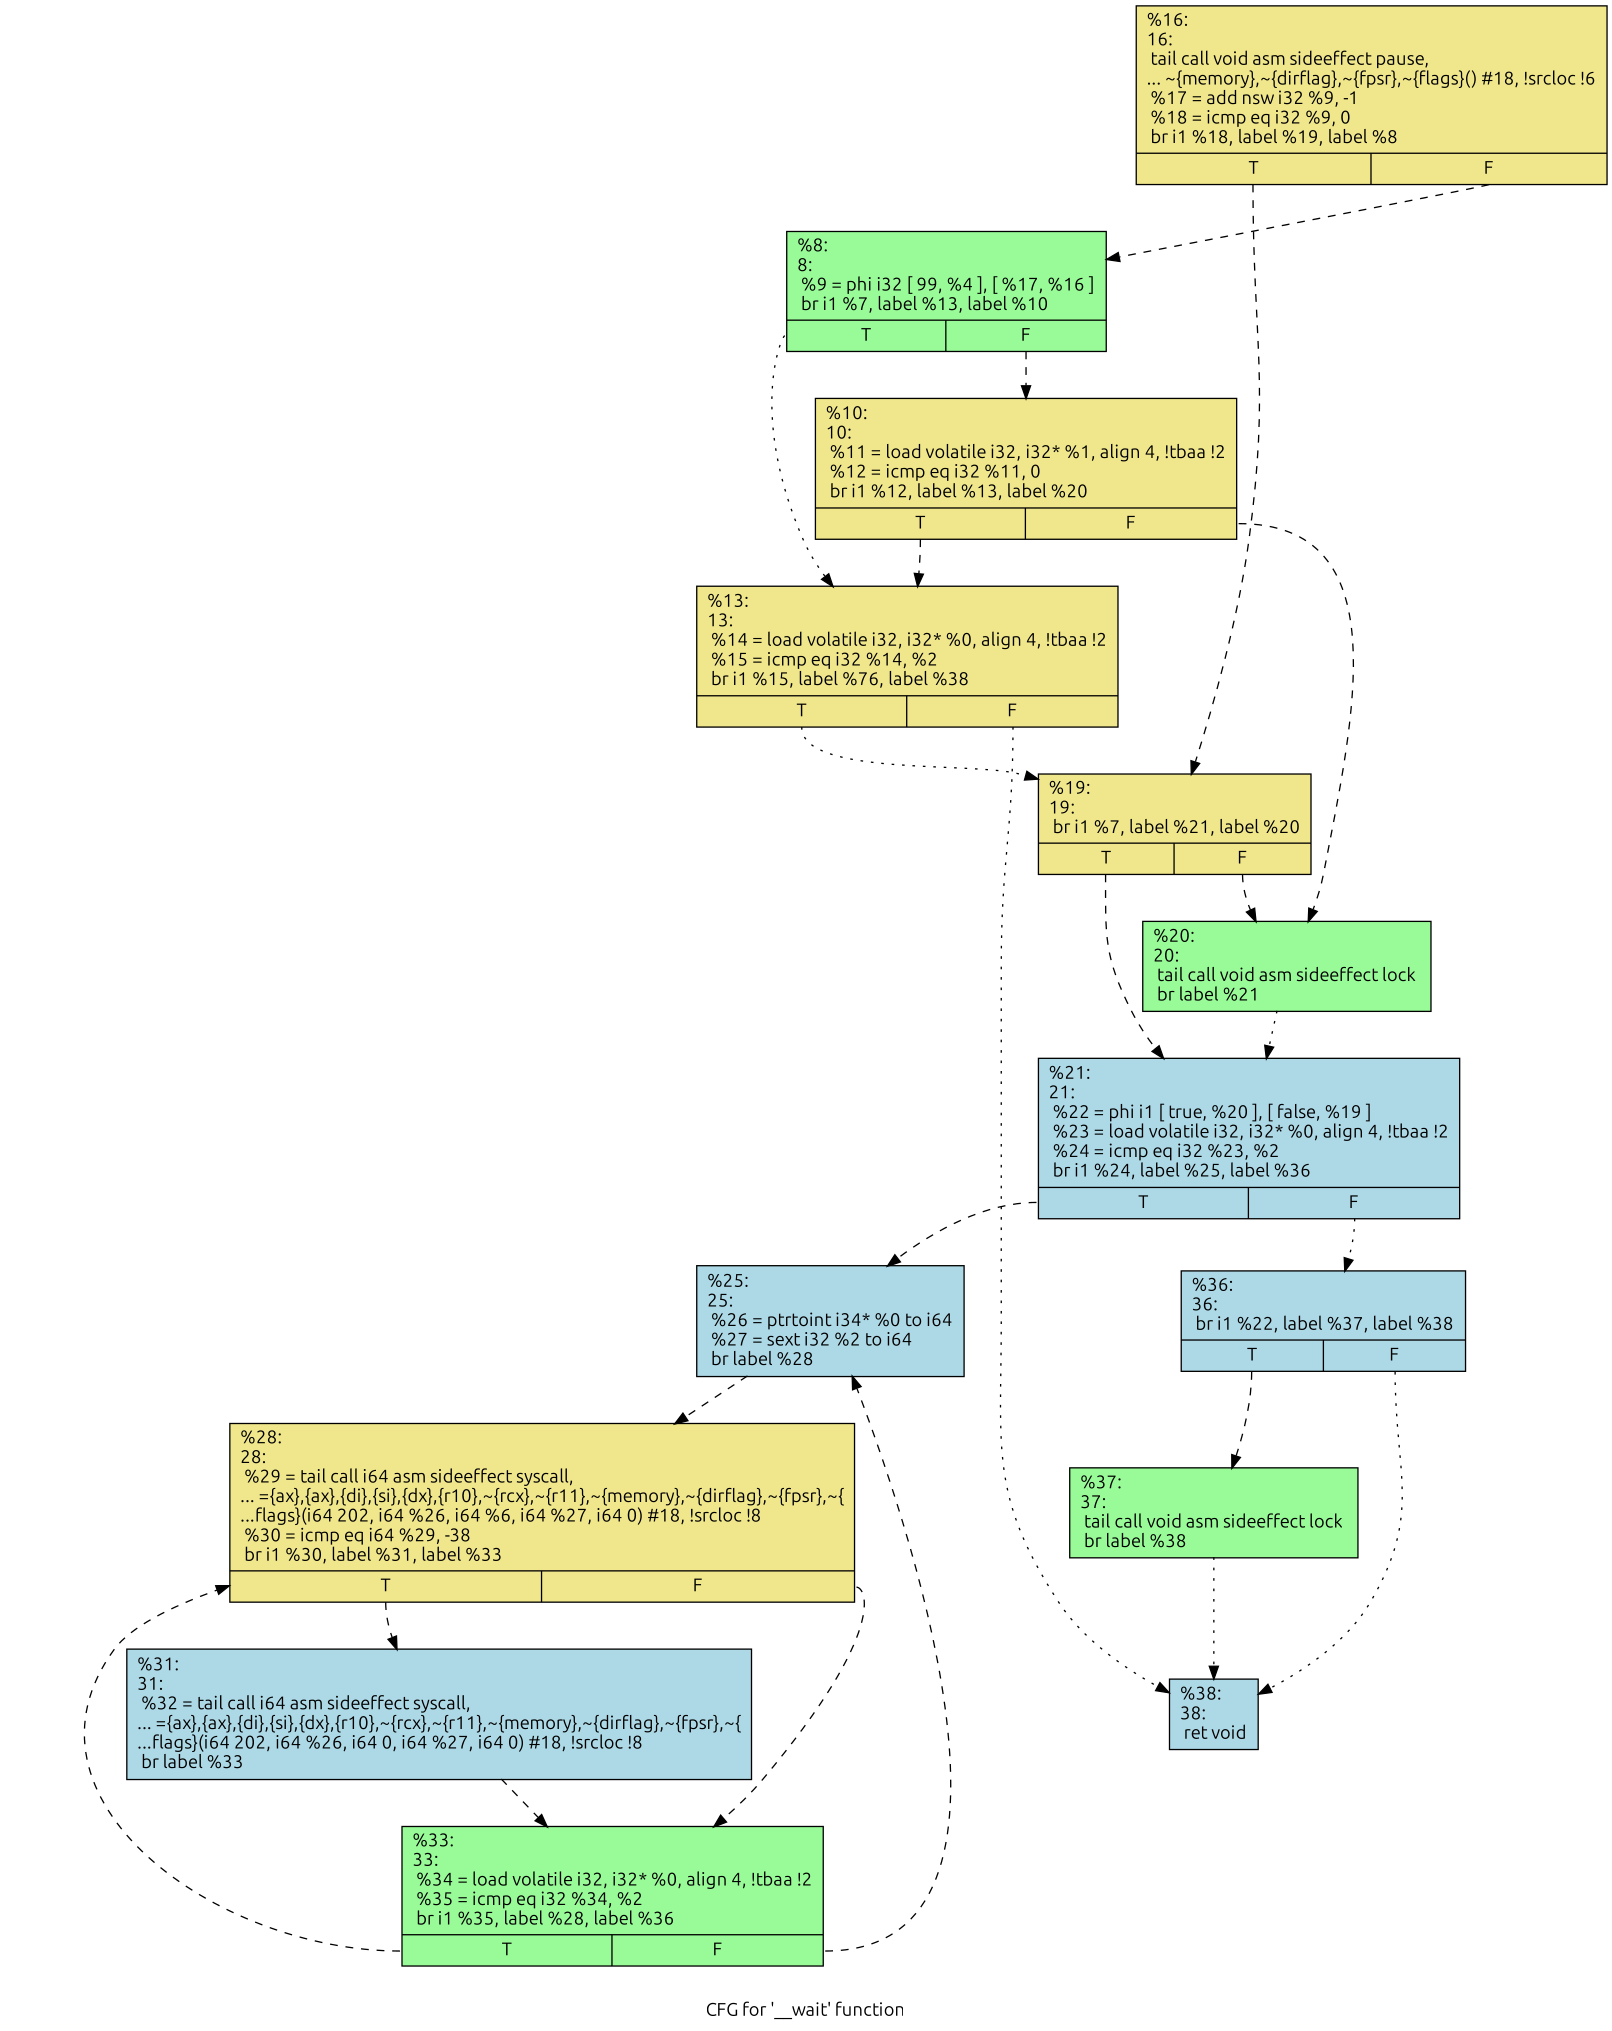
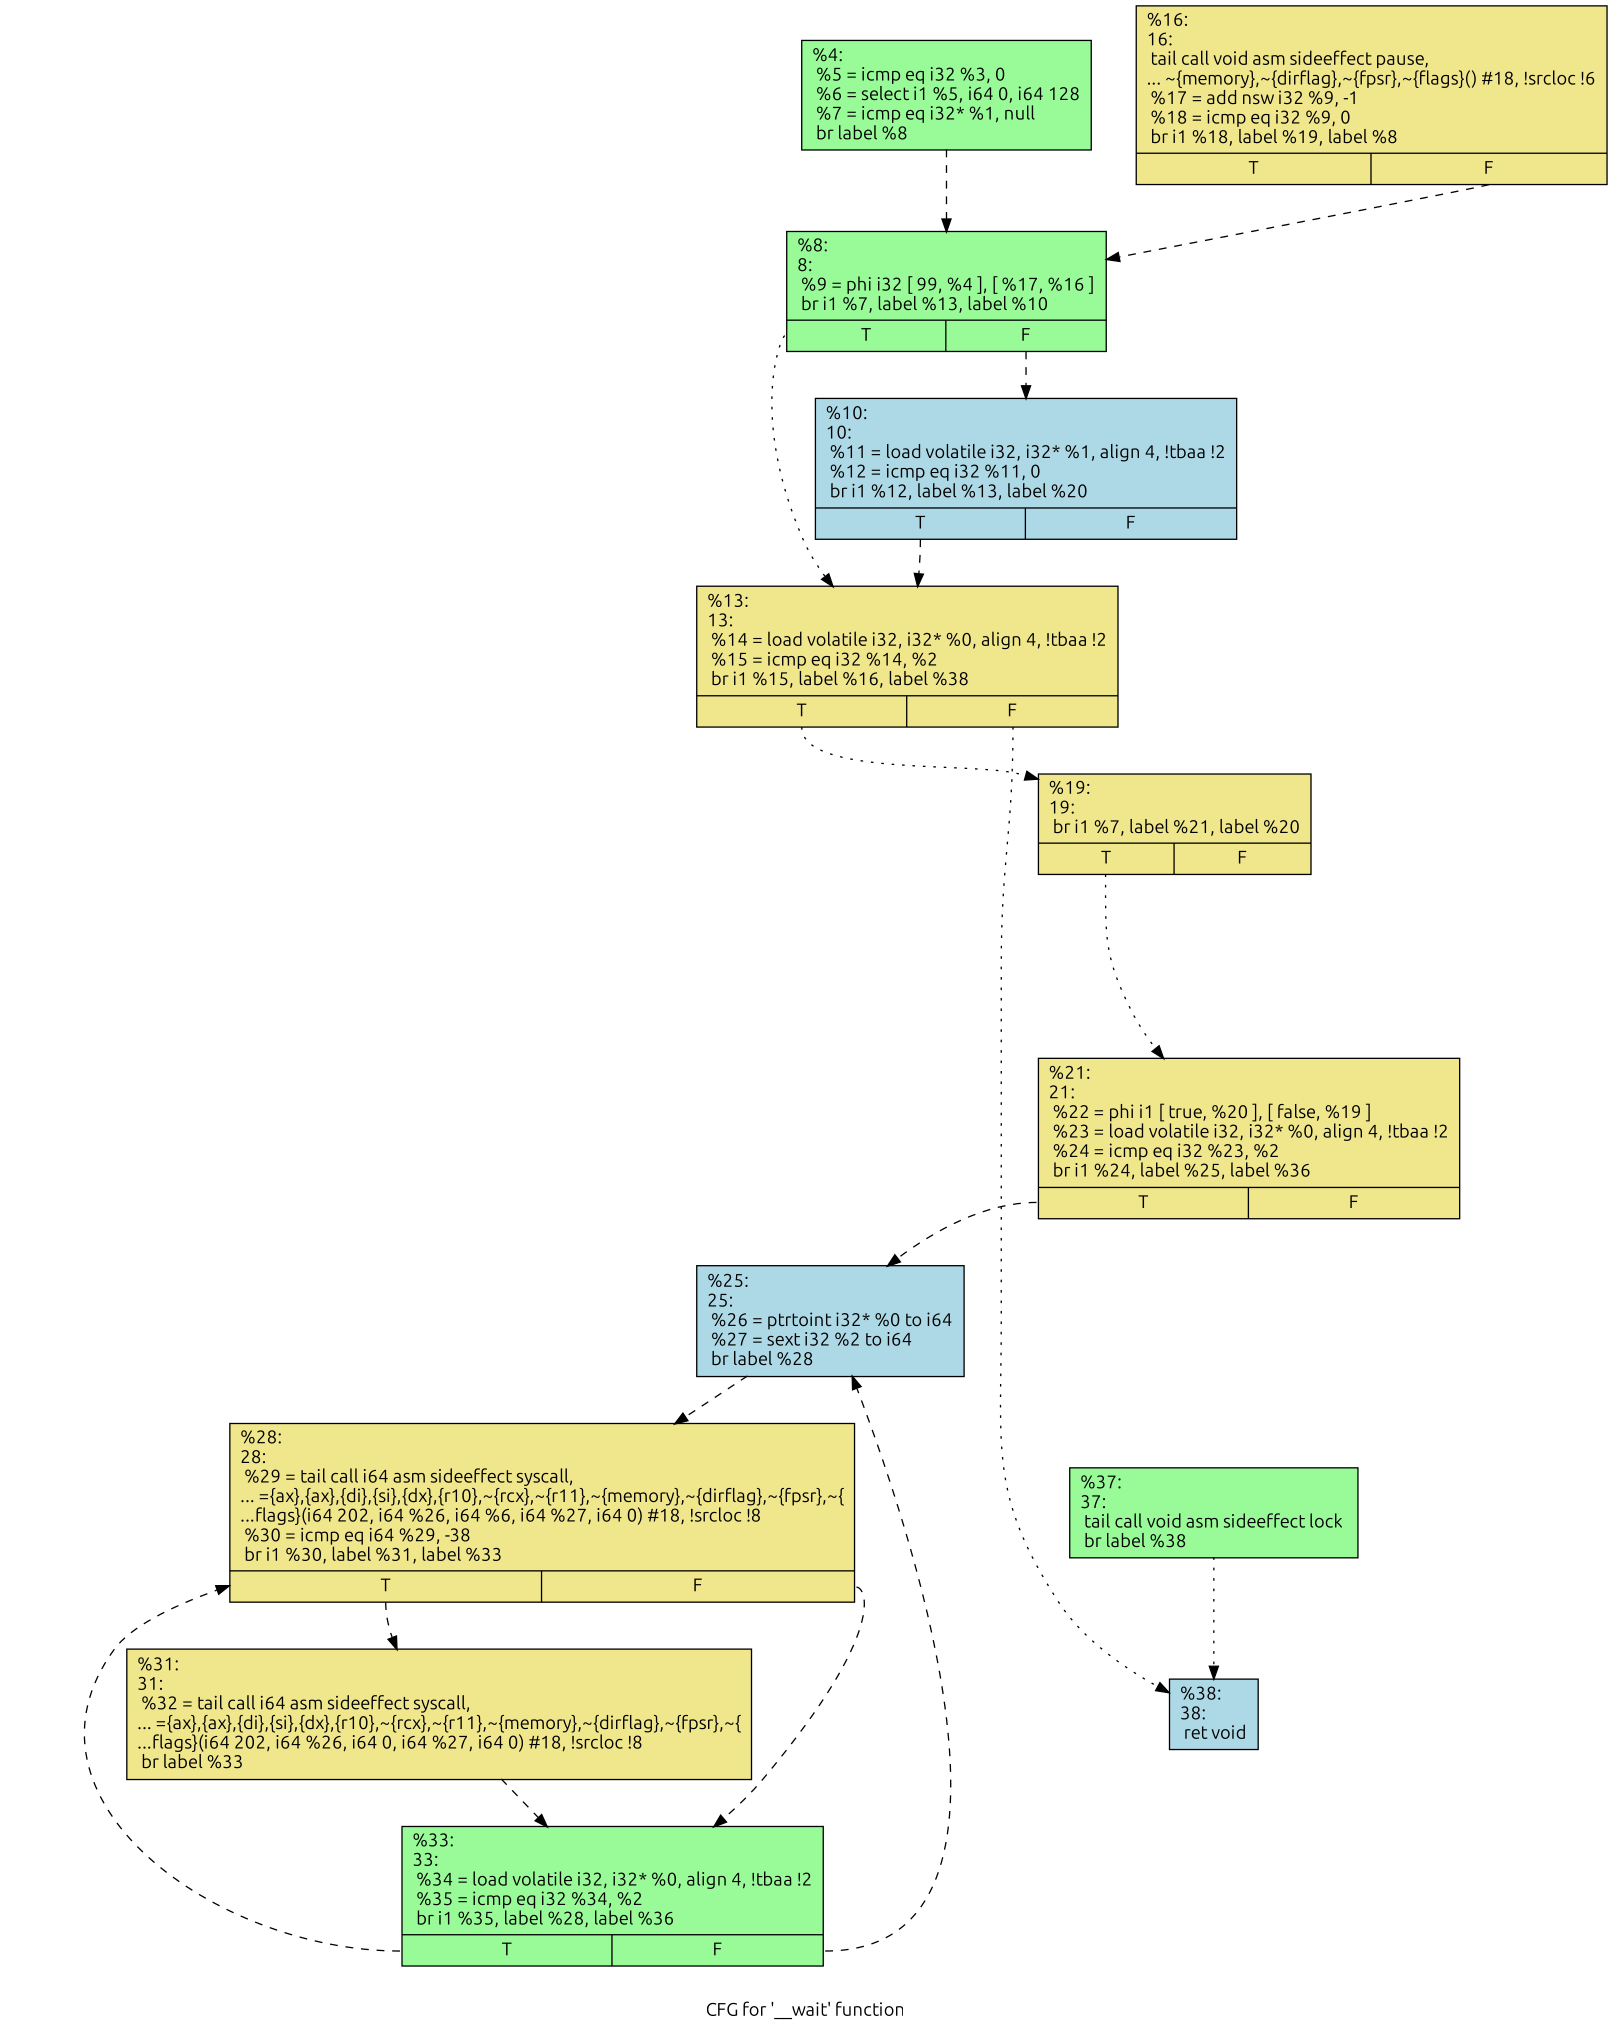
  digraph {
    fontname=Ubuntu
    label="CFG for '__wait' function"
    node [fillcolor=khaki fontname=Ubuntu shape=record style=filled]
    edge [fontname=Ubuntu style=dashed tailport=s0]
+   n1 [fillcolor=palegreen label="{%4:\l  %5 = icmp eq i32 %3, 0\l  %6 = select i1 %5, i64 0, i64 128\l  %7 = icmp eq i32* %1, null\l  br label %8\l}"]
    n2 [fillcolor=palegreen label="{%8:\l8:                                                \l  %9 = phi i32 [ 99, %4 ], [ %17, %16 ]\l  br i1 %7, label %13, label %10\l|{<s0>T|<s1>F}}"]
-   n3 [label="{%13:\l13:                                               \l  %14 = load volatile i32, i32* %0, align 4, !tbaa !2\l  %15 = icmp eq i32 %14, %2\l  br i1 %15, label %76, label %38\l|{<s0>T|<s1>F}}"]
-   n4 [label="{%10:\l10:                                               \l  %11 = load volatile i32, i32* %1, align 4, !tbaa !2\l  %12 = icmp eq i32 %11, 0\l  br i1 %12, label %13, label %20\l|{<s0>T|<s1>F}}"]
+   n3 [label="{%13:\l13:                                               \l  %14 = load volatile i32, i32* %0, align 4, !tbaa !2\l  %15 = icmp eq i32 %14, %2\l  br i1 %15, label %16, label %38\l|{<s0>T|<s1>F}}"]
+   n4 [fillcolor=lightblue label="{%10:\l10:                                               \l  %11 = load volatile i32, i32* %1, align 4, !tbaa !2\l  %12 = icmp eq i32 %11, 0\l  br i1 %12, label %13, label %20\l|{<s0>T|<s1>F}}"]
    n5 [fillcolor=lightblue label="{%38:\l38:                                               \l  ret void\l}"]
    n6 [label="{%19:\l19:                                               \l  br i1 %7, label %21, label %20\l|{<s0>T|<s1>F}}"]
-   n7 [fillcolor=palegreen label="{%20:\l20:                                               \l  tail call void asm sideeffect lock \l  br label %21\l}"]
    n8 [label="{%16:\l16:                                               \l  tail call void asm sideeffect pause,\l... ~\{memory\},~\{dirflag\},~\{fpsr\},~\{flags\}() #18, !srcloc !6\l  %17 = add nsw i32 %9, -1\l  %18 = icmp eq i32 %9, 0\l  br i1 %18, label %19, label %8\l|{<s0>T|<s1>F}}"]
-   n9 [fillcolor=lightblue label="{%21:\l21:                                               \l  %22 = phi i1 [ true, %20 ], [ false, %19 ]\l  %23 = load volatile i32, i32* %0, align 4, !tbaa !2\l  %24 = icmp eq i32 %23, %2\l  br i1 %24, label %25, label %36\l|{<s0>T|<s1>F}}"]
-   n10 [fillcolor=lightblue label="{%25:\l25:                                               \l  %26 = ptrtoint i34* %0 to i64\l  %27 = sext i32 %2 to i64\l  br label %28\l}"]
-   n11 [fillcolor=lightblue label="{%36:\l36:                                               \l  br i1 %22, label %37, label %38\l|{<s0>T|<s1>F}}"]
+   n9 [label="{%21:\l21:                                               \l  %22 = phi i1 [ true, %20 ], [ false, %19 ]\l  %23 = load volatile i32, i32* %0, align 4, !tbaa !2\l  %24 = icmp eq i32 %23, %2\l  br i1 %24, label %25, label %36\l|{<s0>T|<s1>F}}"]
+   n10 [fillcolor=lightblue label="{%25:\l25:                                               \l  %26 = ptrtoint i32* %0 to i64\l  %27 = sext i32 %2 to i64\l  br label %28\l}"]
    n12 [label="{%28:\l28:                                               \l  %29 = tail call i64 asm sideeffect syscall,\l... =\{ax\},\{ax\},\{di\},\{si\},\{dx\},\{r10\},~\{rcx\},~\{r11\},~\{memory\},~\{dirflag\},~\{fpsr\},~\{\l...flags\}(i64 202, i64 %26, i64 %6, i64 %27, i64 0) #18, !srcloc !8\l  %30 = icmp eq i64 %29, -38\l  br i1 %30, label %31, label %33\l|{<s0>T|<s1>F}}"]
    n13 [fillcolor=palegreen label="{%37:\l37:                                               \l  tail call void asm sideeffect lock \l  br label %38\l}"]
-   n14 [fillcolor=lightblue label="{%31:\l31:                                               \l  %32 = tail call i64 asm sideeffect syscall,\l... =\{ax\},\{ax\},\{di\},\{si\},\{dx\},\{r10\},~\{rcx\},~\{r11\},~\{memory\},~\{dirflag\},~\{fpsr\},~\{\l...flags\}(i64 202, i64 %26, i64 0, i64 %27, i64 0) #18, !srcloc !8\l  br label %33\l}"]
+   n14 [label="{%31:\l31:                                               \l  %32 = tail call i64 asm sideeffect syscall,\l... =\{ax\},\{ax\},\{di\},\{si\},\{dx\},\{r10\},~\{rcx\},~\{r11\},~\{memory\},~\{dirflag\},~\{fpsr\},~\{\l...flags\}(i64 202, i64 %26, i64 0, i64 %27, i64 0) #18, !srcloc !8\l  br label %33\l}"]
    n15 [fillcolor=palegreen label="{%33:\l33:                                               \l  %34 = load volatile i32, i32* %0, align 4, !tbaa !2\l  %35 = icmp eq i32 %34, %2\l  br i1 %35, label %28, label %36\l|{<s0>T|<s1>F}}"]
+   n1 -> n2
    n2 -> n3 [style=dotted]
    n2 -> n4 [tailport=s1]
    n3 -> n5 [style=dotted tailport=s1]
    n3 -> n6 [style=dotted]
    n4 -> n3
-   n4 -> n7 [tailport=s1]
-   n6 -> n7 [tailport=s1]
-   n6 -> n9
-   n7 -> n9 [style=dotted]
+   n6 -> n9 [style=dotted]
    n8 -> n2 [tailport=s1]
-   n8 -> n6
    n9 -> n10
-   n9 -> n11 [style=dotted tailport=s1]
    n10 -> n12
-   n11 -> n5 [style=dotted tailport=s1]
-   n11 -> n13
    n12 -> n14
    n12 -> n15 [tailport=s1]
    n13 -> n5 [style=dotted]
    n14 -> n15
    n15 -> n10 [tailport=s1]
    n15 -> n12
  }
